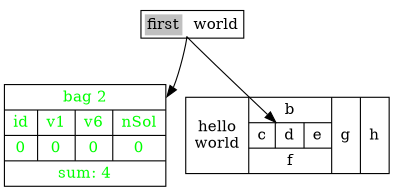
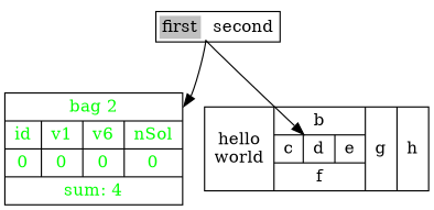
  digraph {
    node [shape=record]
    edge [arrowType=halfopen splines=line tailport=f1]
-   n1 [label=<<TABLE BORDER="1" CELLBORDER="0" CELLSPACING="2">                            <TR><TD BGCOLOR="gray">first</TD><TD PORT="f1"></TD><TD>world</TD></TR>                        </TABLE>> shape=plaintext]
+   n1 [label=<<TABLE BORDER="1" CELLBORDER="0" CELLSPACING="2">                            <TR><TD BGCOLOR="gray">first</TD><TD PORT="f1"></TD><TD>second</TD></TR>                        </TABLE>> shape=plaintext]
    n2 [fontcolor=green label="{<f0> bag 2|{{id|0}|{v1|0}|{ v6|0}|{ nSol|0}}|sum: 4}"]
    n3 [label="hello\nworld |{ b |{c|<here> d|e}| f}| g | h"]
    n1 -> n2 [headport=f0]
    n1 -> n3 [headport=here]
  }
